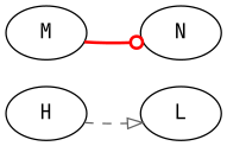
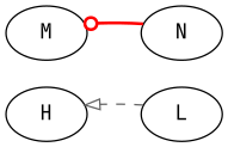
  digraph {
    fontname="JetBrains Mono"
    rankdir=LR
    node [fontname="JetBrains Mono"]
    edge [fontname="JetBrains Mono"]
    H
    L
    M
    N
-   H -> L [arrowhead=onormal color=gray40 style=dashed]
-   M -> N [arrowhead=odot color=red style=bold]
+   L -> H [arrowhead=onormal color=gray40 style=dashed]
+   N -> M [arrowhead=odot color=red style=bold]
  }
